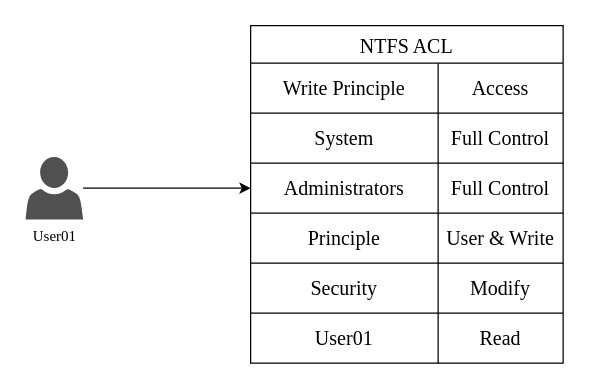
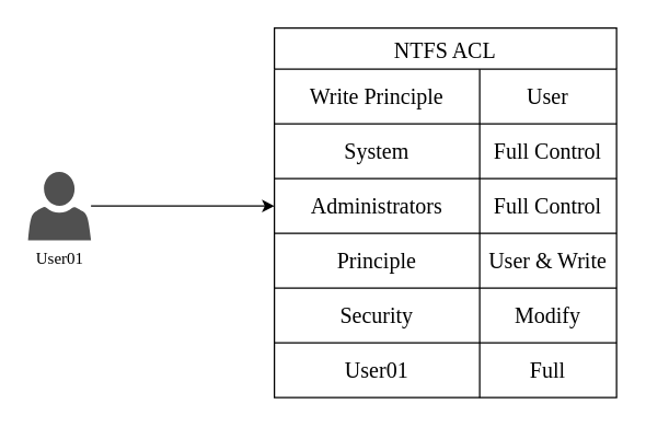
  <mxCell id="0" />
  <mxCell id="1" parent="0" />
  <mxCell id="2" style="edgeStyle=orthogonalEdgeStyle;rounded=0;orthogonalLoop=1;jettySize=auto;html=1;entryX=0;entryY=0.5;entryDx=0;entryDy=0;fontFamily=Jetbrains Mono;" edge="1" parent="1" source="3" target="11"><mxGeometry relative="1" as="geometry" /></mxCell>
  <mxCell id="3" value="User01" style="sketch=0;pointerEvents=1;shadow=0;dashed=0;html=1;strokeColor=none;fillColor=#505050;labelPosition=center;verticalLabelPosition=bottom;verticalAlign=top;outlineConnect=0;align=center;shape=mxgraph.office.users.user;fontFamily=Jetbrains Mono;" vertex="1" parent="1"><mxGeometry x="20" y="125" width="46" height="50" as="geometry" /></mxCell>
  <mxCell id="4" value="NTFS ACL" style="shape=table;startSize=30;container=1;collapsible=0;childLayout=tableLayout;strokeColor=default;fontSize=16;fontFamily=Jetbrains Mono;" vertex="1" parent="1"><mxGeometry x="200" y="20" width="250" height="270" as="geometry" /></mxCell>
  <mxCell id="5" value="" style="shape=tableRow;horizontal=0;startSize=0;swimlaneHead=0;swimlaneBody=0;strokeColor=inherit;top=0;left=0;bottom=0;right=0;collapsible=0;dropTarget=0;fillColor=none;points=[[0,0.5],[1,0.5]];portConstraint=eastwest;fontSize=16;fontFamily=Jetbrains Mono;" vertex="1" parent="4"><mxGeometry y="30" width="250" height="40" as="geometry" /></mxCell>
  <mxCell id="6" value="Write Principle" style="shape=partialRectangle;html=1;whiteSpace=wrap;connectable=0;strokeColor=inherit;overflow=hidden;fillColor=none;top=0;left=0;bottom=0;right=0;pointerEvents=1;fontSize=16;fontFamily=Jetbrains Mono;" vertex="1" parent="5"><mxGeometry width="150" height="40" as="geometry"><mxRectangle width="150" height="40" as="alternateBounds" /></mxGeometry></mxCell>
- <mxCell id="7" value="Access" style="shape=partialRectangle;html=1;whiteSpace=wrap;connectable=0;strokeColor=inherit;overflow=hidden;fillColor=none;top=0;left=0;bottom=0;right=0;pointerEvents=1;fontSize=16;fontFamily=Jetbrains Mono;" vertex="1" parent="5"><mxGeometry x="150" width="100" height="40" as="geometry"><mxRectangle width="100" height="40" as="alternateBounds" /></mxGeometry></mxCell>
+ <mxCell id="7" value="User" style="shape=partialRectangle;html=1;whiteSpace=wrap;connectable=0;strokeColor=inherit;overflow=hidden;fillColor=none;top=0;left=0;bottom=0;right=0;pointerEvents=1;fontSize=16;fontFamily=Jetbrains Mono;" vertex="1" parent="5"><mxGeometry x="150" width="100" height="40" as="geometry"><mxRectangle width="100" height="40" as="alternateBounds" /></mxGeometry></mxCell>
  <mxCell id="8" value="" style="shape=tableRow;horizontal=0;startSize=0;swimlaneHead=0;swimlaneBody=0;strokeColor=inherit;top=0;left=0;bottom=0;right=0;collapsible=0;dropTarget=0;fillColor=none;points=[[0,0.5],[1,0.5]];portConstraint=eastwest;fontSize=16;fontFamily=Jetbrains Mono;" vertex="1" parent="4"><mxGeometry y="70" width="250" height="40" as="geometry" /></mxCell>
  <mxCell id="9" value="System" style="shape=partialRectangle;html=1;whiteSpace=wrap;connectable=0;strokeColor=inherit;overflow=hidden;fillColor=none;top=0;left=0;bottom=0;right=0;pointerEvents=1;fontSize=16;fontFamily=Jetbrains Mono;" vertex="1" parent="8"><mxGeometry width="150" height="40" as="geometry"><mxRectangle width="150" height="40" as="alternateBounds" /></mxGeometry></mxCell>
  <mxCell id="10" value="Full Control" style="shape=partialRectangle;html=1;whiteSpace=wrap;connectable=0;strokeColor=inherit;overflow=hidden;fillColor=none;top=0;left=0;bottom=0;right=0;pointerEvents=1;fontSize=16;fontFamily=Jetbrains Mono;" vertex="1" parent="8"><mxGeometry x="150" width="100" height="40" as="geometry"><mxRectangle width="100" height="40" as="alternateBounds" /></mxGeometry></mxCell>
  <mxCell id="11" value="" style="shape=tableRow;horizontal=0;startSize=0;swimlaneHead=0;swimlaneBody=0;strokeColor=inherit;top=0;left=0;bottom=0;right=0;collapsible=0;dropTarget=0;fillColor=none;points=[[0,0.5],[1,0.5]];portConstraint=eastwest;fontSize=16;fontFamily=Jetbrains Mono;" vertex="1" parent="4"><mxGeometry y="110" width="250" height="40" as="geometry" /></mxCell>
  <mxCell id="12" value="Administrators" style="shape=partialRectangle;html=1;whiteSpace=wrap;connectable=0;strokeColor=inherit;overflow=hidden;fillColor=none;top=0;left=0;bottom=0;right=0;pointerEvents=1;fontSize=16;fontFamily=Jetbrains Mono;" vertex="1" parent="11"><mxGeometry width="150" height="40" as="geometry"><mxRectangle width="150" height="40" as="alternateBounds" /></mxGeometry></mxCell>
  <mxCell id="13" value="Full Control" style="shape=partialRectangle;html=1;whiteSpace=wrap;connectable=0;strokeColor=inherit;overflow=hidden;fillColor=none;top=0;left=0;bottom=0;right=0;pointerEvents=1;fontSize=16;fontFamily=Jetbrains Mono;" vertex="1" parent="11"><mxGeometry x="150" width="100" height="40" as="geometry"><mxRectangle width="100" height="40" as="alternateBounds" /></mxGeometry></mxCell>
  <mxCell id="14" style="shape=tableRow;horizontal=0;startSize=0;swimlaneHead=0;swimlaneBody=0;strokeColor=inherit;top=0;left=0;bottom=0;right=0;collapsible=0;dropTarget=0;fillColor=none;points=[[0,0.5],[1,0.5]];portConstraint=eastwest;fontSize=16;fontFamily=Jetbrains Mono;" vertex="1" parent="4"><mxGeometry y="150" width="250" height="40" as="geometry" /></mxCell>
  <mxCell id="15" value="Principle" style="shape=partialRectangle;html=1;whiteSpace=wrap;connectable=0;strokeColor=inherit;overflow=hidden;fillColor=none;top=0;left=0;bottom=0;right=0;pointerEvents=1;fontSize=16;fontFamily=Jetbrains Mono;" vertex="1" parent="14"><mxGeometry width="150" height="40" as="geometry"><mxRectangle width="150" height="40" as="alternateBounds" /></mxGeometry></mxCell>
  <mxCell id="16" value="User &amp;amp; Write" style="shape=partialRectangle;html=1;whiteSpace=wrap;connectable=0;strokeColor=inherit;overflow=hidden;fillColor=none;top=0;left=0;bottom=0;right=0;pointerEvents=1;fontSize=16;fontFamily=Jetbrains Mono;" vertex="1" parent="14"><mxGeometry x="150" width="100" height="40" as="geometry"><mxRectangle width="100" height="40" as="alternateBounds" /></mxGeometry></mxCell>
  <mxCell id="17" style="shape=tableRow;horizontal=0;startSize=0;swimlaneHead=0;swimlaneBody=0;strokeColor=inherit;top=0;left=0;bottom=0;right=0;collapsible=0;dropTarget=0;fillColor=none;points=[[0,0.5],[1,0.5]];portConstraint=eastwest;fontSize=16;fontFamily=Jetbrains Mono;" vertex="1" parent="4"><mxGeometry y="190" width="250" height="40" as="geometry" /></mxCell>
  <mxCell id="18" value="Security" style="shape=partialRectangle;html=1;whiteSpace=wrap;connectable=0;strokeColor=inherit;overflow=hidden;fillColor=none;top=0;left=0;bottom=0;right=0;pointerEvents=1;fontSize=16;fontFamily=Jetbrains Mono;" vertex="1" parent="17"><mxGeometry width="150" height="40" as="geometry"><mxRectangle width="150" height="40" as="alternateBounds" /></mxGeometry></mxCell>
  <mxCell id="19" value="Modify" style="shape=partialRectangle;html=1;whiteSpace=wrap;connectable=0;strokeColor=inherit;overflow=hidden;fillColor=none;top=0;left=0;bottom=0;right=0;pointerEvents=1;fontSize=16;fontFamily=Jetbrains Mono;" vertex="1" parent="17"><mxGeometry x="150" width="100" height="40" as="geometry"><mxRectangle width="100" height="40" as="alternateBounds" /></mxGeometry></mxCell>
  <mxCell id="20" style="shape=tableRow;horizontal=0;startSize=0;swimlaneHead=0;swimlaneBody=0;strokeColor=inherit;top=0;left=0;bottom=0;right=0;collapsible=0;dropTarget=0;fillColor=none;points=[[0,0.5],[1,0.5]];portConstraint=eastwest;fontSize=16;fontFamily=Jetbrains Mono;" vertex="1" parent="4"><mxGeometry y="230" width="250" height="40" as="geometry" /></mxCell>
  <mxCell id="21" value="User01" style="shape=partialRectangle;html=1;whiteSpace=wrap;connectable=0;strokeColor=inherit;overflow=hidden;fillColor=none;top=0;left=0;bottom=0;right=0;pointerEvents=1;fontSize=16;fontFamily=Jetbrains Mono;" vertex="1" parent="20"><mxGeometry width="150" height="40" as="geometry"><mxRectangle width="150" height="40" as="alternateBounds" /></mxGeometry></mxCell>
- <mxCell id="22" value="Read" style="shape=partialRectangle;html=1;whiteSpace=wrap;connectable=0;strokeColor=inherit;overflow=hidden;fillColor=none;top=0;left=0;bottom=0;right=0;pointerEvents=1;fontSize=16;fontFamily=Jetbrains Mono;" vertex="1" parent="20"><mxGeometry x="150" width="100" height="40" as="geometry"><mxRectangle width="100" height="40" as="alternateBounds" /></mxGeometry></mxCell>
+ <mxCell id="22" value="Full" style="shape=partialRectangle;html=1;whiteSpace=wrap;connectable=0;strokeColor=inherit;overflow=hidden;fillColor=none;top=0;left=0;bottom=0;right=0;pointerEvents=1;fontSize=16;fontFamily=Jetbrains Mono;" vertex="1" parent="20"><mxGeometry x="150" width="100" height="40" as="geometry"><mxRectangle width="100" height="40" as="alternateBounds" /></mxGeometry></mxCell>
